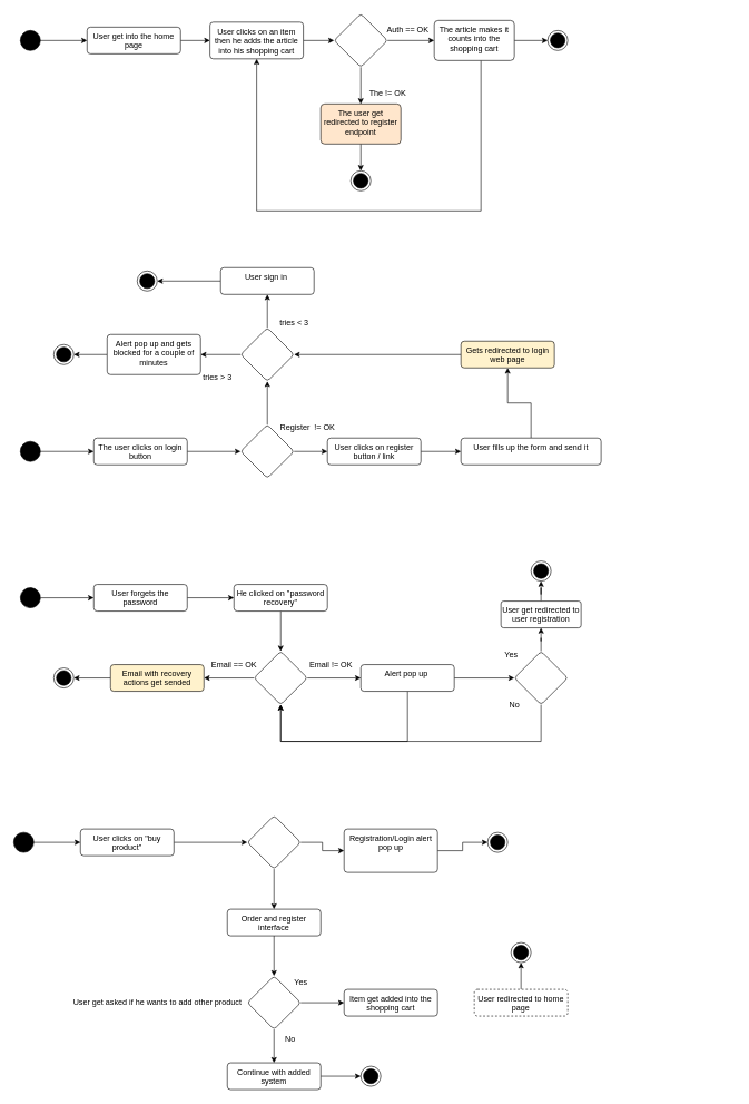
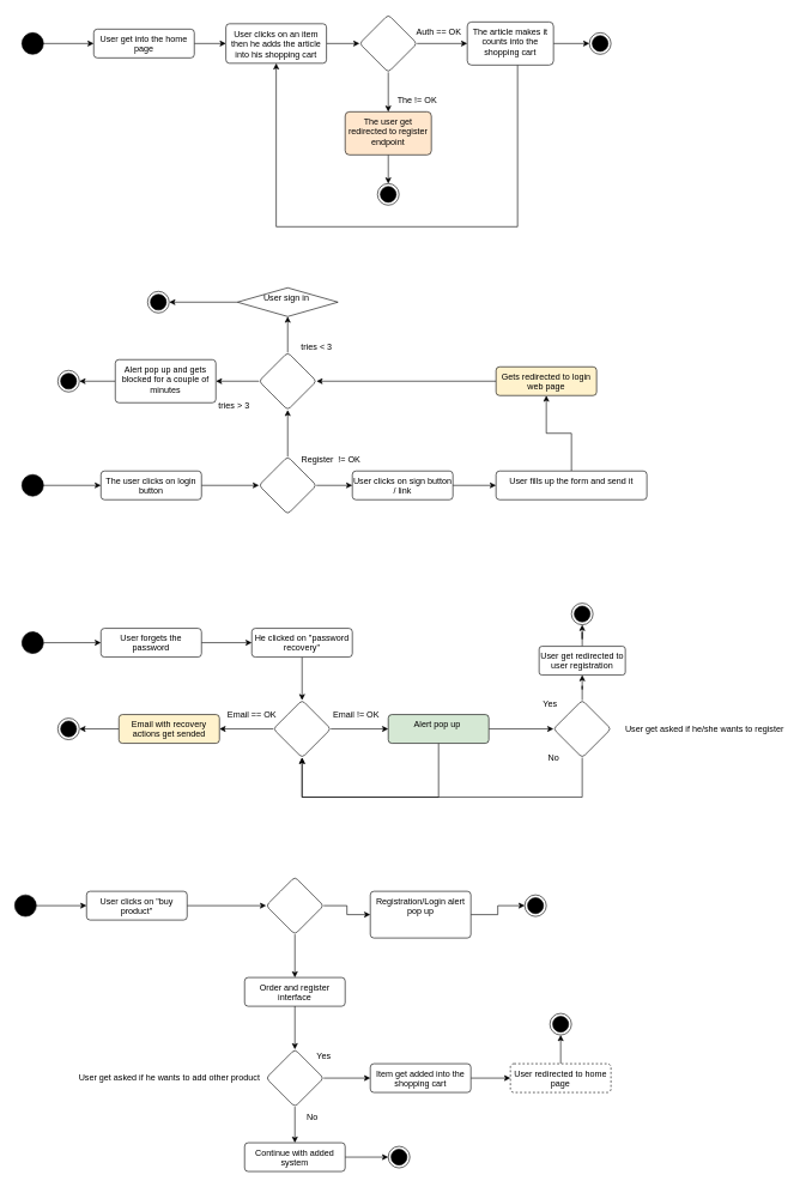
  <mxCell id="0" />
  <mxCell id="1" parent="0" />
  <mxCell id="2" style="edgeStyle=orthogonalEdgeStyle;rounded=0;orthogonalLoop=1;jettySize=auto;html=1;exitX=1;exitY=0.5;exitDx=0;exitDy=0;entryX=0;entryY=0.5;entryDx=0;entryDy=0;" edge="1" parent="1" source="3" target="5"><mxGeometry relative="1" as="geometry" /></mxCell>
  <mxCell id="3" value="" style="ellipse;fillColor=strokeColor;html=1;" vertex="1" parent="1"><mxGeometry x="30" y="45" width="30" height="30" as="geometry" /></mxCell>
  <mxCell id="4" value="" style="edgeStyle=orthogonalEdgeStyle;rounded=0;orthogonalLoop=1;jettySize=auto;html=1;" edge="1" parent="1" source="5" target="7"><mxGeometry relative="1" as="geometry" /></mxCell>
  <mxCell id="5" value="User get into the home page" style="html=1;align=center;verticalAlign=top;rounded=1;absoluteArcSize=1;arcSize=10;dashed=0;whiteSpace=wrap;" vertex="1" parent="1"><mxGeometry x="130" y="40" width="140" height="40" as="geometry" /></mxCell>
  <mxCell id="6" value="" style="edgeStyle=orthogonalEdgeStyle;rounded=0;orthogonalLoop=1;jettySize=auto;html=1;" edge="1" parent="1" source="7" target="10"><mxGeometry relative="1" as="geometry" /></mxCell>
  <mxCell id="7" value="User clicks on an item then he adds the article into his shopping cart" style="html=1;align=center;verticalAlign=top;rounded=1;absoluteArcSize=1;arcSize=10;dashed=0;whiteSpace=wrap;" vertex="1" parent="1"><mxGeometry x="314" y="32.5" width="140" height="55" as="geometry" /></mxCell>
  <mxCell id="8" value="" style="edgeStyle=orthogonalEdgeStyle;rounded=0;orthogonalLoop=1;jettySize=auto;html=1;" edge="1" parent="1" source="10" target="12"><mxGeometry relative="1" as="geometry" /></mxCell>
  <mxCell id="9" value="" style="edgeStyle=orthogonalEdgeStyle;rounded=0;orthogonalLoop=1;jettySize=auto;html=1;" edge="1" parent="1" source="10" target="15"><mxGeometry relative="1" as="geometry" /></mxCell>
  <mxCell id="10" value="" style="rhombus;whiteSpace=wrap;html=1;verticalAlign=top;rounded=1;arcSize=10;dashed=0;" vertex="1" parent="1"><mxGeometry x="500" y="20" width="80" height="80" as="geometry" /></mxCell>
  <mxCell id="11" value="" style="edgeStyle=orthogonalEdgeStyle;rounded=0;orthogonalLoop=1;jettySize=auto;html=1;" edge="1" parent="1" source="12" target="19"><mxGeometry relative="1" as="geometry" /></mxCell>
  <mxCell id="12" value="The user get redirected to register endpoint" style="whiteSpace=wrap;html=1;verticalAlign=top;rounded=1;arcSize=10;dashed=0;fillColor=#ffe6cc;" vertex="1" parent="1"><mxGeometry x="480" y="155" width="120" height="60" as="geometry" /></mxCell>
  <mxCell id="13" style="edgeStyle=orthogonalEdgeStyle;rounded=0;orthogonalLoop=1;jettySize=auto;html=1;entryX=0.5;entryY=1;entryDx=0;entryDy=0;" edge="1" parent="1" source="15" target="7"><mxGeometry relative="1" as="geometry"><Array as="points"><mxPoint x="720" y="315" /><mxPoint x="384" y="315" /></Array></mxGeometry></mxCell>
  <mxCell id="14" value="" style="edgeStyle=orthogonalEdgeStyle;rounded=0;orthogonalLoop=1;jettySize=auto;html=1;" edge="1" parent="1" source="15" target="18"><mxGeometry relative="1" as="geometry" /></mxCell>
  <mxCell id="15" value="The article makes it counts into the shopping cart" style="whiteSpace=wrap;html=1;verticalAlign=top;rounded=1;arcSize=10;dashed=0;" vertex="1" parent="1"><mxGeometry x="650" y="30" width="120" height="60" as="geometry" /></mxCell>
  <mxCell id="16" value="The != OK" style="text;html=1;align=center;verticalAlign=middle;resizable=0;points=[];autosize=1;strokeColor=none;fillColor=none;" vertex="1" parent="1"><mxGeometry x="540" y="125" width="80" height="30" as="geometry" /></mxCell>
  <mxCell id="17" value="Auth == OK" style="text;html=1;align=center;verticalAlign=middle;resizable=0;points=[];autosize=1;strokeColor=none;fillColor=none;" vertex="1" parent="1"><mxGeometry x="565" y="30" width="90" height="30" as="geometry" /></mxCell>
  <mxCell id="18" value="" style="ellipse;html=1;shape=endState;fillColor=strokeColor;" vertex="1" parent="1"><mxGeometry x="820" y="45" width="30" height="30" as="geometry" /></mxCell>
  <mxCell id="19" value="" style="ellipse;html=1;shape=endState;fillColor=strokeColor;" vertex="1" parent="1"><mxGeometry x="525" y="255" width="30" height="30" as="geometry" /></mxCell>
  <mxCell id="20" value="" style="edgeStyle=orthogonalEdgeStyle;rounded=0;orthogonalLoop=1;jettySize=auto;html=1;" edge="1" parent="1" source="21" target="23"><mxGeometry relative="1" as="geometry" /></mxCell>
  <mxCell id="21" value="" style="ellipse;fillColor=strokeColor;html=1;" vertex="1" parent="1"><mxGeometry x="30" y="660" width="30" height="30" as="geometry" /></mxCell>
  <mxCell id="22" value="" style="edgeStyle=orthogonalEdgeStyle;rounded=0;orthogonalLoop=1;jettySize=auto;html=1;" edge="1" parent="1" source="23" target="26"><mxGeometry relative="1" as="geometry" /></mxCell>
  <mxCell id="23" value="The user clicks on login button" style="html=1;align=center;verticalAlign=top;rounded=1;absoluteArcSize=1;arcSize=10;dashed=0;whiteSpace=wrap;" vertex="1" parent="1"><mxGeometry x="140" y="655" width="140" height="40" as="geometry" /></mxCell>
  <mxCell id="24" value="" style="edgeStyle=orthogonalEdgeStyle;rounded=0;orthogonalLoop=1;jettySize=auto;html=1;" edge="1" parent="1" source="26" target="30"><mxGeometry relative="1" as="geometry" /></mxCell>
  <mxCell id="25" value="" style="edgeStyle=orthogonalEdgeStyle;rounded=0;orthogonalLoop=1;jettySize=auto;html=1;" edge="1" parent="1" source="26" target="39"><mxGeometry relative="1" as="geometry" /></mxCell>
  <mxCell id="26" value="" style="rhombus;whiteSpace=wrap;html=1;verticalAlign=top;rounded=1;arcSize=10;dashed=0;" vertex="1" parent="1"><mxGeometry x="360" y="635" width="80" height="80" as="geometry" /></mxCell>
  <mxCell id="27" value="" style="edgeStyle=orthogonalEdgeStyle;rounded=0;orthogonalLoop=1;jettySize=auto;html=1;" edge="1" parent="1" source="28" target="31"><mxGeometry relative="1" as="geometry" /></mxCell>
- <mxCell id="28" value="User sign in&amp;nbsp;" style="html=1;align=center;verticalAlign=top;rounded=1;absoluteArcSize=1;arcSize=10;dashed=0;whiteSpace=wrap;" vertex="1" parent="1"><mxGeometry x="330" y="400" width="140" height="40" as="geometry" /></mxCell>
+ <mxCell id="28" value="User sign in&amp;nbsp;" style="rhombus;html=1;align=center;verticalAlign=top;absoluteArcSize=1;arcSize=10;dashed=0;whiteSpace=wrap;" vertex="1" parent="1"><mxGeometry x="330" y="400" width="140" height="40" as="geometry" /></mxCell>
  <mxCell id="29" value="" style="edgeStyle=orthogonalEdgeStyle;rounded=0;orthogonalLoop=1;jettySize=auto;html=1;" edge="1" parent="1" source="30" target="33"><mxGeometry relative="1" as="geometry" /></mxCell>
- <mxCell id="30" value="User clicks on register button / link" style="html=1;align=center;verticalAlign=top;rounded=1;absoluteArcSize=1;arcSize=10;dashed=0;whiteSpace=wrap;" vertex="1" parent="1"><mxGeometry x="490" y="655" width="140" height="40" as="geometry" /></mxCell>
+ <mxCell id="30" value="User clicks on sign button / link" style="html=1;align=center;verticalAlign=top;rounded=1;absoluteArcSize=1;arcSize=10;dashed=0;whiteSpace=wrap;" vertex="1" parent="1"><mxGeometry x="490" y="655" width="140" height="40" as="geometry" /></mxCell>
  <mxCell id="31" value="" style="ellipse;html=1;shape=endState;fillColor=strokeColor;" vertex="1" parent="1"><mxGeometry x="205" y="405" width="30" height="30" as="geometry" /></mxCell>
  <mxCell id="32" value="" style="edgeStyle=orthogonalEdgeStyle;rounded=0;orthogonalLoop=1;jettySize=auto;html=1;" edge="1" parent="1" source="33" target="36"><mxGeometry relative="1" as="geometry" /></mxCell>
  <mxCell id="33" value="User fills up the form and send it" style="html=1;align=center;verticalAlign=top;rounded=1;absoluteArcSize=1;arcSize=10;dashed=0;whiteSpace=wrap;" vertex="1" parent="1"><mxGeometry x="690" y="655" width="210" height="40" as="geometry" /></mxCell>
  <mxCell id="34" value="Register&amp;nbsp;&amp;nbsp;!= OK" style="text;html=1;align=center;verticalAlign=middle;resizable=0;points=[];autosize=1;strokeColor=none;fillColor=none;" vertex="1" parent="1"><mxGeometry x="405" y="625" width="110" height="30" as="geometry" /></mxCell>
  <mxCell id="35" style="edgeStyle=orthogonalEdgeStyle;rounded=0;orthogonalLoop=1;jettySize=auto;html=1;entryX=1;entryY=0.5;entryDx=0;entryDy=0;" edge="1" parent="1" source="36" target="39"><mxGeometry relative="1" as="geometry" /></mxCell>
  <mxCell id="36" value="Gets redirected to login web page" style="html=1;align=center;verticalAlign=top;rounded=1;absoluteArcSize=1;arcSize=10;dashed=0;whiteSpace=wrap;fillColor=#fff2cc;" vertex="1" parent="1"><mxGeometry x="690" y="510" width="140" height="40" as="geometry" /></mxCell>
  <mxCell id="37" value="" style="edgeStyle=orthogonalEdgeStyle;rounded=0;orthogonalLoop=1;jettySize=auto;html=1;" edge="1" parent="1" source="39" target="28"><mxGeometry relative="1" as="geometry" /></mxCell>
  <mxCell id="38" value="" style="edgeStyle=orthogonalEdgeStyle;rounded=0;orthogonalLoop=1;jettySize=auto;html=1;" edge="1" parent="1" source="39" target="43"><mxGeometry relative="1" as="geometry" /></mxCell>
  <mxCell id="39" value="" style="rhombus;whiteSpace=wrap;html=1;verticalAlign=top;rounded=1;arcSize=10;dashed=0;" vertex="1" parent="1"><mxGeometry x="360" y="490" width="80" height="80" as="geometry" /></mxCell>
  <mxCell id="40" value="tries &amp;lt; 3" style="text;html=1;align=center;verticalAlign=middle;resizable=0;points=[];autosize=1;strokeColor=none;fillColor=none;" vertex="1" parent="1"><mxGeometry x="405" y="468" width="70" height="30" as="geometry" /></mxCell>
  <mxCell id="41" value="tries &amp;gt; 3" style="text;html=1;align=center;verticalAlign=middle;resizable=0;points=[];autosize=1;strokeColor=none;fillColor=none;" vertex="1" parent="1"><mxGeometry x="290" y="550" width="70" height="30" as="geometry" /></mxCell>
  <mxCell id="42" value="" style="edgeStyle=orthogonalEdgeStyle;rounded=0;orthogonalLoop=1;jettySize=auto;html=1;" edge="1" parent="1" source="43" target="44"><mxGeometry relative="1" as="geometry" /></mxCell>
  <mxCell id="43" value="Alert pop up and gets blocked for a couple of minutes" style="html=1;align=center;verticalAlign=top;rounded=1;absoluteArcSize=1;arcSize=10;dashed=0;whiteSpace=wrap;" vertex="1" parent="1"><mxGeometry x="160" y="500" width="140" height="60" as="geometry" /></mxCell>
  <mxCell id="44" value="" style="ellipse;html=1;shape=endState;fillColor=strokeColor;" vertex="1" parent="1"><mxGeometry x="80" y="515" width="30" height="30" as="geometry" /></mxCell>
  <mxCell id="45" value="" style="edgeStyle=orthogonalEdgeStyle;rounded=0;orthogonalLoop=1;jettySize=auto;html=1;" edge="1" parent="1" source="46" target="48"><mxGeometry relative="1" as="geometry" /></mxCell>
  <mxCell id="46" value="" style="ellipse;fillColor=strokeColor;html=1;rotation=5;" vertex="1" parent="1"><mxGeometry x="30" y="879" width="30" height="30" as="geometry" /></mxCell>
  <mxCell id="47" value="" style="edgeStyle=orthogonalEdgeStyle;rounded=0;orthogonalLoop=1;jettySize=auto;html=1;" edge="1" parent="1" source="48" target="50"><mxGeometry relative="1" as="geometry" /></mxCell>
  <mxCell id="48" value="User forgets the password" style="html=1;align=center;verticalAlign=top;rounded=1;absoluteArcSize=1;arcSize=10;dashed=0;whiteSpace=wrap;" vertex="1" parent="1"><mxGeometry x="140" y="874" width="140" height="40" as="geometry" /></mxCell>
  <mxCell id="49" value="" style="edgeStyle=orthogonalEdgeStyle;rounded=0;orthogonalLoop=1;jettySize=auto;html=1;" edge="1" parent="1" source="50" target="53"><mxGeometry relative="1" as="geometry" /></mxCell>
  <mxCell id="50" value="He clicked on &quot;password recovery&quot;" style="html=1;align=center;verticalAlign=top;rounded=1;absoluteArcSize=1;arcSize=10;dashed=0;whiteSpace=wrap;" vertex="1" parent="1"><mxGeometry x="350" y="874" width="140" height="40" as="geometry" /></mxCell>
  <mxCell id="51" value="" style="edgeStyle=orthogonalEdgeStyle;rounded=0;orthogonalLoop=1;jettySize=auto;html=1;" edge="1" parent="1" source="53" target="56"><mxGeometry relative="1" as="geometry" /></mxCell>
  <mxCell id="52" value="" style="edgeStyle=orthogonalEdgeStyle;rounded=0;orthogonalLoop=1;jettySize=auto;html=1;" edge="1" parent="1" source="53" target="58"><mxGeometry relative="1" as="geometry" /></mxCell>
  <mxCell id="53" value="" style="rhombus;whiteSpace=wrap;html=1;verticalAlign=top;rounded=1;arcSize=10;dashed=0;" vertex="1" parent="1"><mxGeometry x="380" y="974" width="80" height="80" as="geometry" /></mxCell>
  <mxCell id="54" style="edgeStyle=orthogonalEdgeStyle;rounded=0;orthogonalLoop=1;jettySize=auto;html=1;entryX=0.5;entryY=1;entryDx=0;entryDy=0;" edge="1" parent="1" source="56" target="53"><mxGeometry relative="1" as="geometry"><Array as="points"><mxPoint x="610" y="1109" /><mxPoint x="420" y="1109" /></Array></mxGeometry></mxCell>
  <mxCell id="55" value="" style="edgeStyle=orthogonalEdgeStyle;rounded=0;orthogonalLoop=1;jettySize=auto;html=1;" edge="1" parent="1" source="56" target="64"><mxGeometry relative="1" as="geometry" /></mxCell>
- <mxCell id="56" value="Alert pop up&amp;nbsp;" style="html=1;align=center;verticalAlign=top;rounded=1;absoluteArcSize=1;arcSize=10;dashed=0;whiteSpace=wrap;" vertex="1" parent="1"><mxGeometry x="540" y="994" width="140" height="40" as="geometry" /></mxCell>
+ <mxCell id="56" value="Alert pop up&amp;nbsp;" style="html=1;align=center;verticalAlign=top;rounded=1;absoluteArcSize=1;arcSize=10;dashed=0;whiteSpace=wrap;fillColor=#d5e8d4;" vertex="1" parent="1"><mxGeometry x="540" y="994" width="140" height="40" as="geometry" /></mxCell>
  <mxCell id="57" style="edgeStyle=orthogonalEdgeStyle;rounded=0;orthogonalLoop=1;jettySize=auto;html=1;entryX=1;entryY=0.5;entryDx=0;entryDy=0;" edge="1" parent="1" source="58" target="61"><mxGeometry relative="1" as="geometry" /></mxCell>
  <mxCell id="58" value="Email with recovery actions get sended" style="html=1;align=center;verticalAlign=top;rounded=1;absoluteArcSize=1;arcSize=10;dashed=0;whiteSpace=wrap;fillColor=#fff2cc;" vertex="1" parent="1"><mxGeometry x="165" y="994" width="140" height="40" as="geometry" /></mxCell>
  <mxCell id="59" value="Email == OK" style="text;html=1;align=center;verticalAlign=middle;resizable=0;points=[];autosize=1;strokeColor=none;fillColor=none;" vertex="1" parent="1"><mxGeometry x="305" y="979" width="90" height="30" as="geometry" /></mxCell>
  <mxCell id="60" value="Email != OK" style="text;html=1;align=center;verticalAlign=middle;resizable=0;points=[];autosize=1;strokeColor=none;fillColor=none;" vertex="1" parent="1"><mxGeometry x="450" y="979" width="90" height="30" as="geometry" /></mxCell>
  <mxCell id="61" value="" style="ellipse;html=1;shape=endState;fillColor=strokeColor;" vertex="1" parent="1"><mxGeometry x="80" y="999" width="30" height="30" as="geometry" /></mxCell>
  <mxCell id="62" style="edgeStyle=orthogonalEdgeStyle;rounded=0;orthogonalLoop=1;jettySize=auto;html=1;entryX=0.5;entryY=1;entryDx=0;entryDy=0;" edge="1" parent="1" source="64" target="53"><mxGeometry relative="1" as="geometry"><Array as="points"><mxPoint x="810" y="1109" /><mxPoint x="420" y="1109" /></Array></mxGeometry></mxCell>
  <mxCell id="63" value="" style="edgeStyle=orthogonalEdgeStyle;rounded=0;orthogonalLoop=1;jettySize=auto;html=1;" edge="1" parent="1" source="64" target="66"><mxGeometry relative="1" as="geometry" /></mxCell>
  <mxCell id="64" value="" style="rhombus;whiteSpace=wrap;html=1;verticalAlign=top;rounded=1;arcSize=10;dashed=0;" vertex="1" parent="1"><mxGeometry x="770" y="974" width="80" height="80" as="geometry" /></mxCell>
  <mxCell id="65" value="" style="edgeStyle=orthogonalEdgeStyle;rounded=0;orthogonalLoop=1;jettySize=auto;html=1;" edge="1" parent="1" source="66" target="67"><mxGeometry relative="1" as="geometry" /></mxCell>
  <mxCell id="66" value="User get redirected to user registration" style="whiteSpace=wrap;html=1;verticalAlign=top;rounded=1;arcSize=10;dashed=0;" vertex="1" parent="1"><mxGeometry x="750" y="899" width="120" height="40" as="geometry" /></mxCell>
  <mxCell id="67" value="" style="ellipse;html=1;shape=endState;fillColor=strokeColor;" vertex="1" parent="1"><mxGeometry x="795" y="839" width="30" height="30" as="geometry" /></mxCell>
+ <mxCell id="68" value="User get asked if he/she wants to register" style="text;html=1;align=center;verticalAlign=middle;resizable=0;points=[];autosize=1;strokeColor=none;fillColor=none;" vertex="1" parent="1"><mxGeometry x="860" y="999" width="240" height="30" as="geometry" /></mxCell>
  <mxCell id="69" value="Yes" style="text;html=1;align=center;verticalAlign=middle;resizable=0;points=[];autosize=1;strokeColor=none;fillColor=none;" vertex="1" parent="1"><mxGeometry x="745" y="964" width="40" height="30" as="geometry" /></mxCell>
  <mxCell id="70" value="No" style="text;html=1;align=center;verticalAlign=middle;resizable=0;points=[];autosize=1;strokeColor=none;fillColor=none;" vertex="1" parent="1"><mxGeometry x="750" y="1039" width="40" height="30" as="geometry" /></mxCell>
  <mxCell id="71" value="" style="edgeStyle=orthogonalEdgeStyle;rounded=0;orthogonalLoop=1;jettySize=auto;html=1;" edge="1" parent="1" source="72" target="74"><mxGeometry relative="1" as="geometry" /></mxCell>
  <mxCell id="72" value="" style="ellipse;fillColor=strokeColor;html=1;" vertex="1" parent="1"><mxGeometry x="20" y="1245" width="30" height="30" as="geometry" /></mxCell>
  <mxCell id="73" value="" style="edgeStyle=orthogonalEdgeStyle;rounded=0;orthogonalLoop=1;jettySize=auto;html=1;" edge="1" parent="1" source="74" target="77"><mxGeometry relative="1" as="geometry" /></mxCell>
  <mxCell id="74" value="User clicks on &quot;buy product&quot;" style="html=1;align=center;verticalAlign=top;rounded=1;absoluteArcSize=1;arcSize=10;dashed=0;whiteSpace=wrap;" vertex="1" parent="1"><mxGeometry x="120" y="1240" width="140" height="40" as="geometry" /></mxCell>
  <mxCell id="75" value="" style="edgeStyle=orthogonalEdgeStyle;rounded=0;orthogonalLoop=1;jettySize=auto;html=1;" edge="1" parent="1" source="77" target="79"><mxGeometry relative="1" as="geometry" /></mxCell>
  <mxCell id="76" value="" style="edgeStyle=orthogonalEdgeStyle;rounded=0;orthogonalLoop=1;jettySize=auto;html=1;" edge="1" parent="1" source="77" target="81"><mxGeometry relative="1" as="geometry" /></mxCell>
  <mxCell id="77" value="" style="rhombus;whiteSpace=wrap;html=1;verticalAlign=top;rounded=1;arcSize=10;dashed=0;" vertex="1" parent="1"><mxGeometry x="370" y="1220" width="80" height="80" as="geometry" /></mxCell>
  <mxCell id="78" value="" style="edgeStyle=orthogonalEdgeStyle;rounded=0;orthogonalLoop=1;jettySize=auto;html=1;" edge="1" parent="1" source="79" target="85"><mxGeometry relative="1" as="geometry" /></mxCell>
  <mxCell id="79" value="Order and register interface" style="html=1;align=center;verticalAlign=top;rounded=1;absoluteArcSize=1;arcSize=10;dashed=0;whiteSpace=wrap;" vertex="1" parent="1"><mxGeometry x="340" y="1360" width="140" height="40" as="geometry" /></mxCell>
  <mxCell id="80" style="edgeStyle=orthogonalEdgeStyle;rounded=0;orthogonalLoop=1;jettySize=auto;html=1;entryX=0;entryY=0.5;entryDx=0;entryDy=0;" edge="1" parent="1" source="81" target="82"><mxGeometry relative="1" as="geometry" /></mxCell>
  <mxCell id="81" value="Registration/Login alert pop up" style="html=1;align=center;verticalAlign=top;rounded=1;absoluteArcSize=1;arcSize=10;dashed=0;whiteSpace=wrap;" vertex="1" parent="1"><mxGeometry x="515" y="1240" width="140" height="65" as="geometry" /></mxCell>
  <mxCell id="82" value="" style="ellipse;html=1;shape=endState;fillColor=strokeColor;" vertex="1" parent="1"><mxGeometry x="730" y="1245" width="30" height="30" as="geometry" /></mxCell>
  <mxCell id="83" value="" style="edgeStyle=orthogonalEdgeStyle;rounded=0;orthogonalLoop=1;jettySize=auto;html=1;" edge="1" parent="1" source="85" target="88"><mxGeometry relative="1" as="geometry" /></mxCell>
  <mxCell id="84" value="" style="edgeStyle=orthogonalEdgeStyle;rounded=0;orthogonalLoop=1;jettySize=auto;html=1;" edge="1" parent="1" source="85" target="93"><mxGeometry relative="1" as="geometry" /></mxCell>
  <mxCell id="85" value="" style="rhombus;whiteSpace=wrap;html=1;verticalAlign=top;rounded=1;arcSize=10;dashed=0;" vertex="1" parent="1"><mxGeometry x="370" y="1460" width="80" height="80" as="geometry" /></mxCell>
  <mxCell id="86" value="User get asked if he wants to add other product" style="text;html=1;align=center;verticalAlign=middle;resizable=0;points=[];autosize=1;strokeColor=none;fillColor=none;" vertex="1" parent="1"><mxGeometry x="95" y="1485" width="280" height="30" as="geometry" /></mxCell>
  <mxCell id="87" value="" style="edgeStyle=orthogonalEdgeStyle;rounded=0;orthogonalLoop=1;jettySize=auto;html=1;" edge="1" parent="1" source="88" target="89"><mxGeometry relative="1" as="geometry" /></mxCell>
  <mxCell id="88" value="Continue with added system" style="html=1;align=center;verticalAlign=top;rounded=1;absoluteArcSize=1;arcSize=10;dashed=0;whiteSpace=wrap;" vertex="1" parent="1"><mxGeometry x="340" y="1590" width="140" height="40" as="geometry" /></mxCell>
  <mxCell id="89" value="" style="ellipse;html=1;shape=endState;fillColor=strokeColor;" vertex="1" parent="1"><mxGeometry x="540" y="1595" width="30" height="30" as="geometry" /></mxCell>
  <mxCell id="90" value="No" style="text;html=1;align=center;verticalAlign=middle;resizable=0;points=[];autosize=1;strokeColor=none;fillColor=none;" vertex="1" parent="1"><mxGeometry x="414" y="1540" width="40" height="30" as="geometry" /></mxCell>
  <mxCell id="91" value="Yes" style="text;html=1;align=center;verticalAlign=middle;resizable=0;points=[];autosize=1;strokeColor=none;fillColor=none;" vertex="1" parent="1"><mxGeometry x="430" y="1455" width="40" height="30" as="geometry" /></mxCell>
+ <mxCell id="92" value="" style="edgeStyle=orthogonalEdgeStyle;rounded=0;orthogonalLoop=1;jettySize=auto;html=1;" edge="1" parent="1" source="93" target="95"><mxGeometry relative="1" as="geometry" /></mxCell>
  <mxCell id="93" value="Item get added into the shopping cart" style="html=1;align=center;verticalAlign=top;rounded=1;absoluteArcSize=1;arcSize=10;dashed=0;whiteSpace=wrap;" vertex="1" parent="1"><mxGeometry x="515" y="1480" width="140" height="40" as="geometry" /></mxCell>
  <mxCell id="94" value="" style="edgeStyle=orthogonalEdgeStyle;rounded=0;orthogonalLoop=1;jettySize=auto;html=1;" edge="1" parent="1" source="95" target="96"><mxGeometry relative="1" as="geometry" /></mxCell>
  <mxCell id="95" value="User redirected to home page" style="html=1;align=center;verticalAlign=top;rounded=1;absoluteArcSize=1;arcSize=10;dashed=1;whiteSpace=wrap;" vertex="1" parent="1"><mxGeometry x="710" y="1480" width="140" height="40" as="geometry" /></mxCell>
  <mxCell id="96" value="" style="ellipse;html=1;shape=endState;fillColor=strokeColor;" vertex="1" parent="1"><mxGeometry x="765" y="1410" width="30" height="30" as="geometry" /></mxCell>
